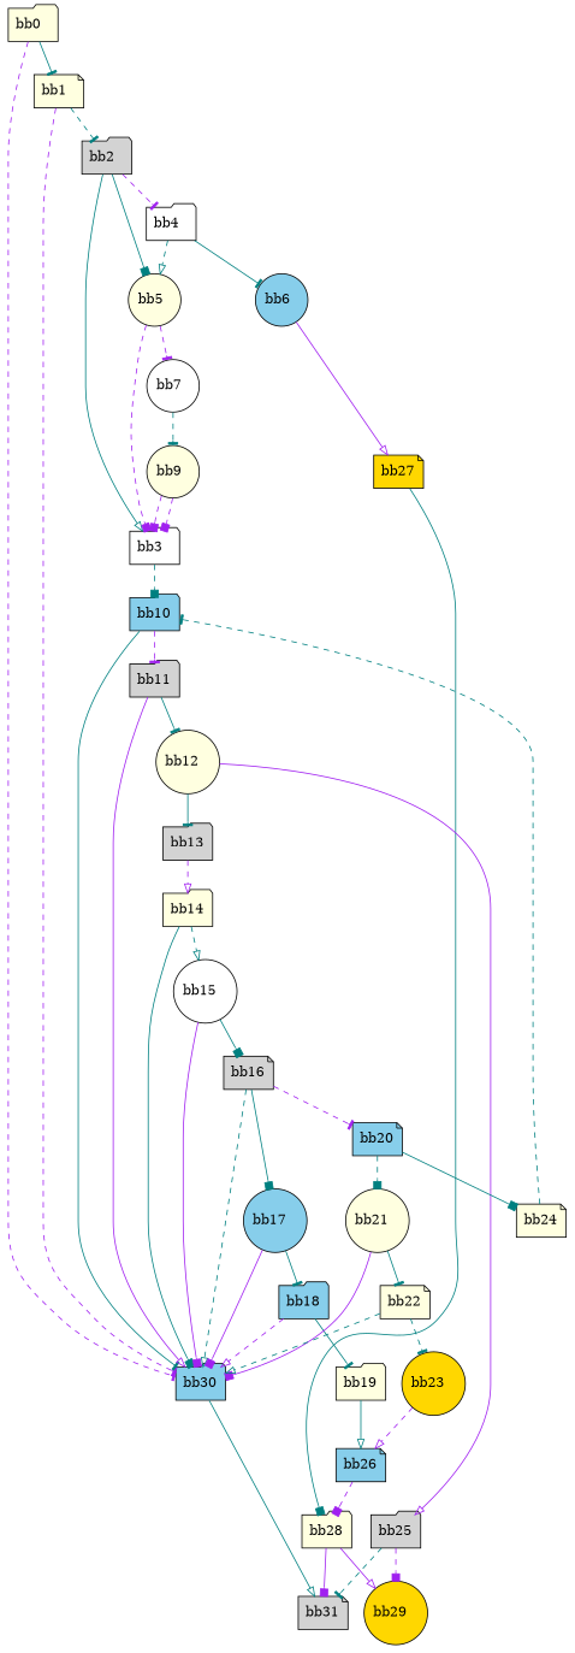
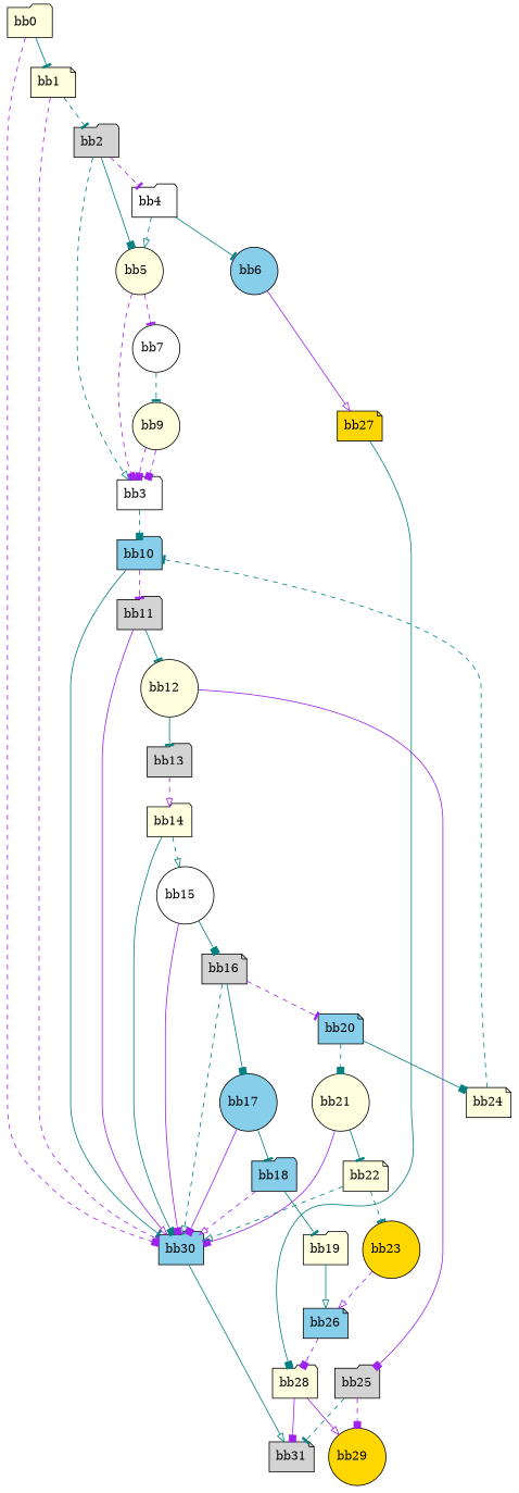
  digraph {
    node [fillcolor=lightyellow shape=folder style=filled]
    edge [arrowhead=tee color=teal style=dashed]
    n1 [label="bb0\l"]
    n2 [label="bb1\l" shape=note]
    n3 [fillcolor=skyblue label="bb30\l"]
    n4 [fillcolor=lightgrey label="bb2\l"]
    n5 [fillcolor=lightgrey label="bb31\l" shape=note]
    n6 [fillcolor=white label="bb3\l"]
    n7 [fillcolor=white label="bb4\l"]
    n8 [label="bb5\l" shape=circle]
    n9 [fillcolor=skyblue label="bb10\l"]
    n10 [fillcolor=skyblue label="bb6\l" shape=circle]
    n11 [fillcolor=white label="bb7\l" shape=circle]
    n12 [fillcolor=lightgrey label="bb11\l"]
    n13 [fillcolor=gold label="bb27\l" shape=note]
    n14 [label="bb9\l" shape=circle]
    n15 [label="bb28\l"]
    n16 [label="bb12\l" shape=circle]
    n17 [fillcolor=lightgrey label="bb13\l"]
    n18 [fillcolor=lightgrey label="bb25\l"]
    n19 [label="bb14\l"]
    n20 [fillcolor=gold label="bb29\l" shape=circle]
    n21 [fillcolor=white label="bb15\l" shape=circle]
    n22 [fillcolor=lightgrey label="bb16\l" shape=note]
    n23 [fillcolor=skyblue label="bb17\l" shape=circle]
    n24 [fillcolor=skyblue label="bb20\l" shape=note]
    n25 [fillcolor=skyblue label="bb18\l"]
    n26 [label="bb21\l" shape=circle]
    n27 [label="bb24\l" shape=note]
    n28 [label="bb19\l"]
    n29 [fillcolor=skyblue label="bb26\l" shape=note]
    n30 [label="bb22\l" shape=note]
    n31 [fillcolor=gold label="bb23\l" shape=circle]
    n1 -> n2 [style=solid]
-   n1 -> n3 [color=purple]
+   n1 -> n3 [arrowhead=box color=purple]
    n2 -> n3 [color=purple]
    n2 -> n4
    n3 -> n5 [arrowhead=onormal style=solid]
-   n4 -> n6 [arrowhead=onormal style=solid]
+   n4 -> n6 [arrowhead=onormal]
    n4 -> n7 [color=purple]
    n4 -> n8 [arrowhead=box style=solid]
    n6 -> n9 [arrowhead=box]
    n7 -> n8 [arrowhead=onormal]
    n7 -> n10 [style=solid]
    n8 -> n6 [arrowhead=box color=purple]
    n8 -> n11 [color=purple]
    n9 -> n3 [style=solid]
    n9 -> n12 [color=purple]
    n10 -> n13 [arrowhead=onormal color=purple style=solid]
    n11 -> n14
    n12 -> n3 [arrowhead=onormal color=purple style=solid]
    n12 -> n16 [style=solid]
    n13 -> n15 [arrowhead=box style=solid]
    n14 -> n6 [arrowhead=box color=purple]
    n14 -> n6 [arrowhead=box color=purple]
    n15 -> n5 [arrowhead=box color=purple style=solid]
    n15 -> n20 [arrowhead=onormal color=purple style=solid]
    n16 -> n17 [style=solid]
-   n16 -> n18 [arrowhead=onormal color=purple style=solid]
+   n16 -> n18 [arrowhead=box color=purple style=solid]
    n17 -> n19 [arrowhead=onormal color=purple]
    n18 -> n5
    n18 -> n20 [arrowhead=box color=purple]
    n19 -> n3 [arrowhead=box style=solid]
    n19 -> n21 [arrowhead=onormal]
    n21 -> n3 [arrowhead=box color=purple style=solid]
    n21 -> n22 [arrowhead=box style=solid]
    n22 -> n3 [arrowhead=onormal]
    n22 -> n23 [arrowhead=box style=solid]
    n22 -> n24 [color=purple]
    n23 -> n3 [arrowhead=box color=purple style=solid]
    n23 -> n25 [style=solid]
    n24 -> n26 [arrowhead=box]
    n24 -> n27 [arrowhead=box style=solid]
    n25 -> n3 [arrowhead=onormal color=purple]
    n25 -> n28 [style=solid]
    n26 -> n3 [arrowhead=box color=purple style=solid]
    n26 -> n30 [style=solid]
    n27 -> n9
    n28 -> n29 [arrowhead=onormal style=solid]
    n29 -> n15 [arrowhead=box color=purple]
    n30 -> n3 [arrowhead=onormal]
    n30 -> n31
    n31 -> n29 [arrowhead=onormal color=purple]
  }
